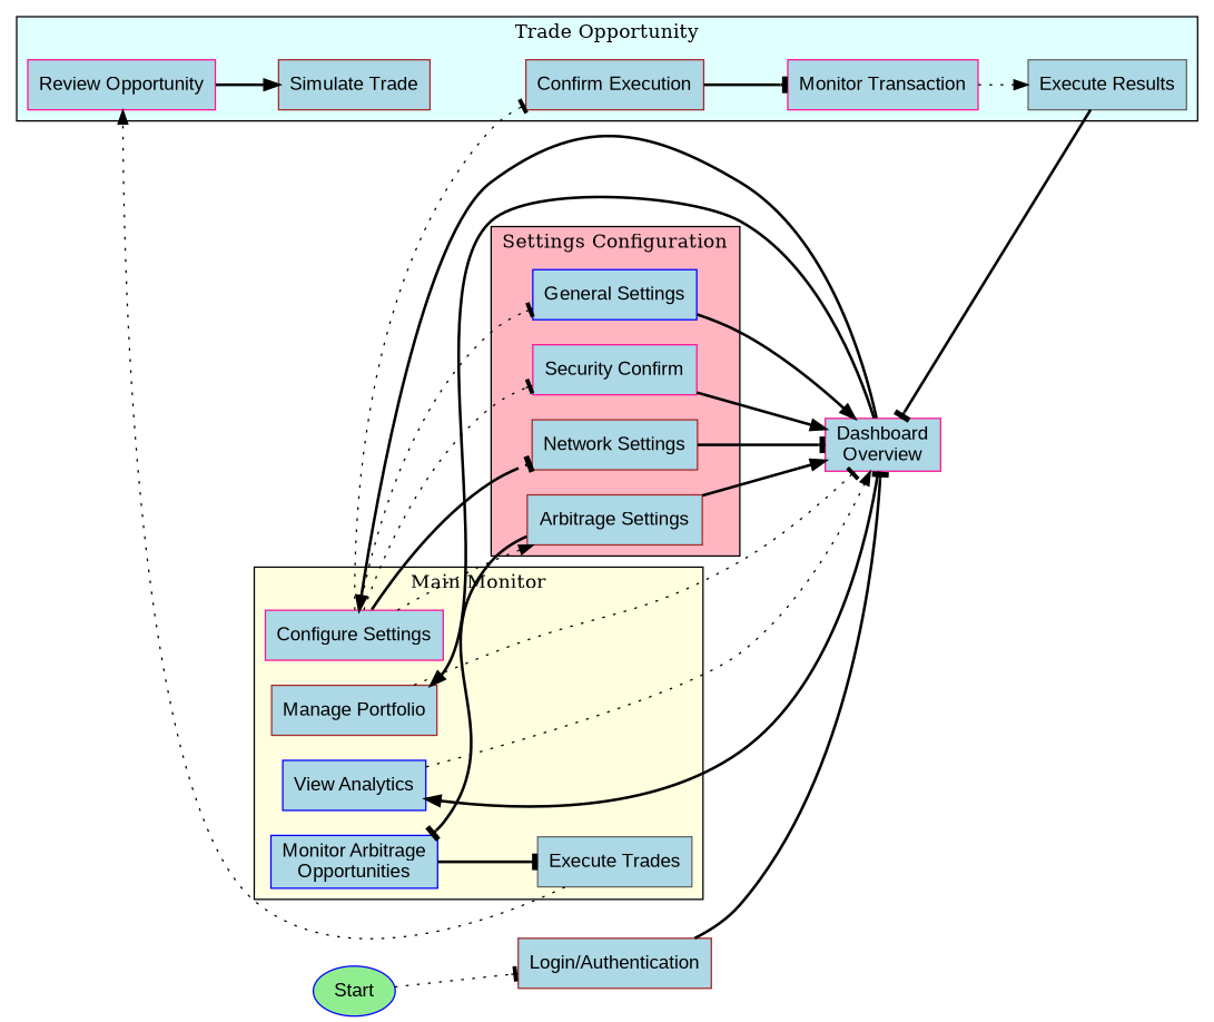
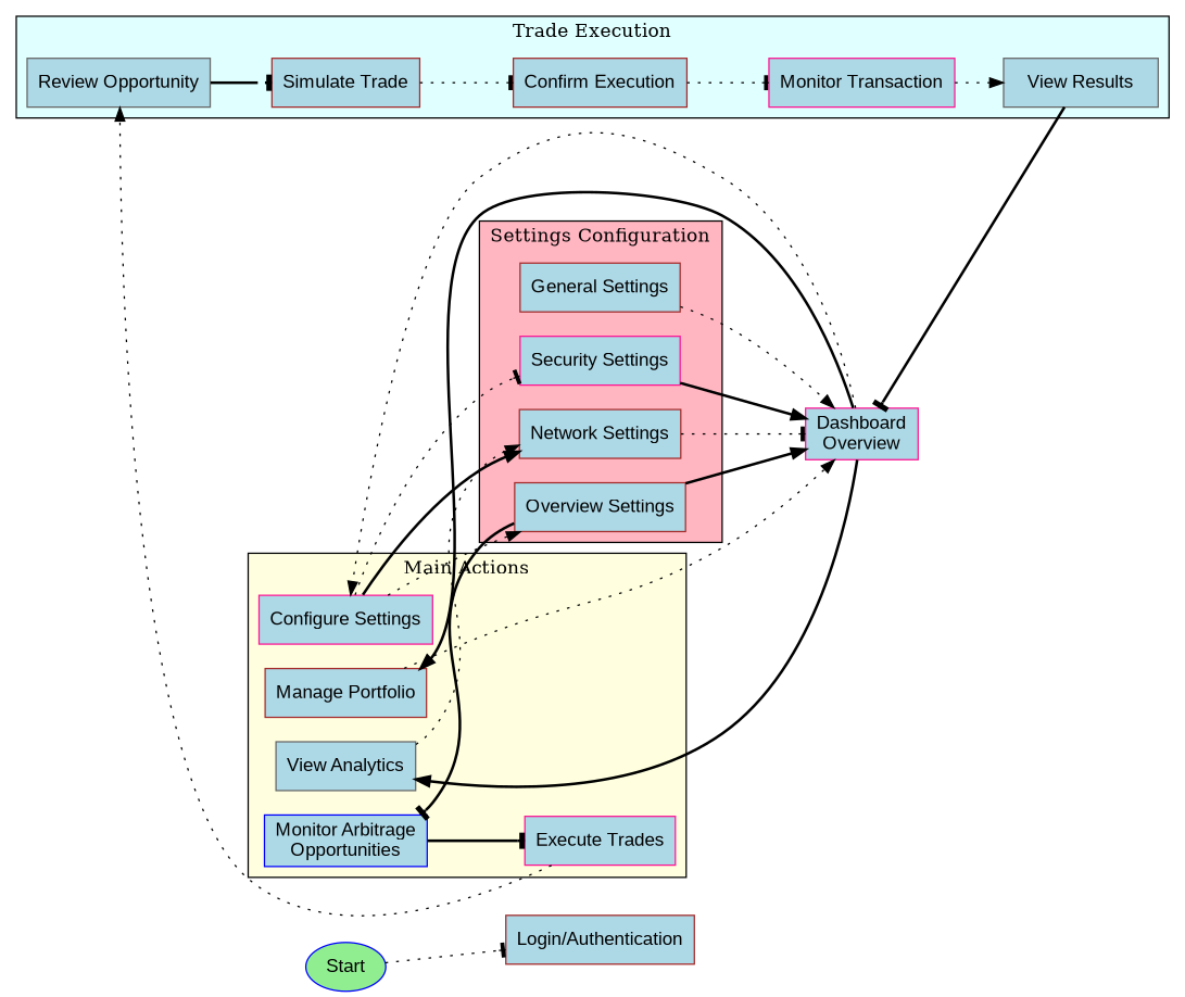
  digraph {
    rankdir=LR
    node [color=brown fillcolor=lightblue fontname=Arial shape=box style=filled]
    edge [arrowhead=normal fontname=Arial style=dotted]
    n1 [color=deeppink label="Configure Settings"]
    n2 [color=blue label="Monitor Arbitrage\nOpportunities"]
-   n3 [color=gray40 label="Execute Trades"]
+   n3 [color=deeppink label="Execute Trades"]
    n4 [label="Manage Portfolio"]
-   n5 [color=blue label="View Analytics"]
-   n6 [color=blue label="General Settings"]
-   n7 [label="Arbitrage Settings"]
-   n8 [color=deeppink label="Security Confirm"]
+   n5 [color=gray40 label="View Analytics"]
+   n6 [label="General Settings"]
+   n7 [label="Overview Settings"]
+   n8 [color=deeppink label="Security Settings"]
    n9 [label="Network Settings"]
-   n10 [color=deeppink label="Review Opportunity"]
+   n10 [color=gray40 label="Review Opportunity"]
    n11 [label="Simulate Trade"]
    n12 [label="Confirm Execution"]
    n13 [color=deeppink label="Monitor Transaction"]
-   n14 [color=gray40 label="Execute Results"]
+   n14 [color=gray40 label="View Results"]
    n15 [color=deeppink label="Dashboard\nOverview"]
    n16 [color=blue fillcolor=lightgreen label=Start shape=oval]
    n17 [label="Login/Authentication"]
    subgraph cluster_1 {
      fillcolor=lightyellow
-     label="Main Monitor"
+     label="Main Actions"
      style=filled
      n1
      n2
      n3
      n4
      n5
    }
    subgraph cluster_2 {
      fillcolor=lightpink
      label="Settings Configuration"
      style=filled
      n6
      n7
      n8
      n9
    }
    subgraph cluster_3 {
      fillcolor=lightcyan
-     label="Trade Opportunity"
+     label="Trade Execution"
      style=filled
      n10
      n11
      n12
      n13
      n14
    }
-   n1 -> n6 [arrowhead=tee]
    n1 -> n7
    n1 -> n8 [arrowhead=tee]
-   n1 -> n9 [arrowhead=tee style=bold]
+   n1 -> n9 [style=bold]
    n2 -> n3 [arrowhead=tee style=bold]
    n3 -> n10
-   n4 -> n15 [arrowhead=tee]
-   n5 -> n15
-   n6 -> n15 [style=bold]
+   n4 -> n15
+   n5 -> n9
+   n6 -> n15
    n7 -> n2 [arrowhead=tee style=bold]
    n7 -> n15 [style=bold]
    n8 -> n15 [style=bold]
-   n9 -> n15 [arrowhead=tee style=bold]
-   n10 -> n11 [style=bold]
-   n1 -> n12 [arrowhead=tee]
-   n12 -> n13 [arrowhead=tee style=bold]
+   n9 -> n15 [arrowhead=tee]
+   n10 -> n11 [arrowhead=tee style=bold]
+   n11 -> n12 [arrowhead=tee]
+   n12 -> n13 [arrowhead=tee]
    n13 -> n14
    n14 -> n15 [arrowhead=tee style=bold]
-   n15 -> n1 [style=bold]
+   n15 -> n1
    n15 -> n4 [style=bold]
    n15 -> n5 [style=bold]
    n16 -> n17 [arrowhead=tee]
-   n17 -> n15 [arrowhead=tee style=bold]
  }
